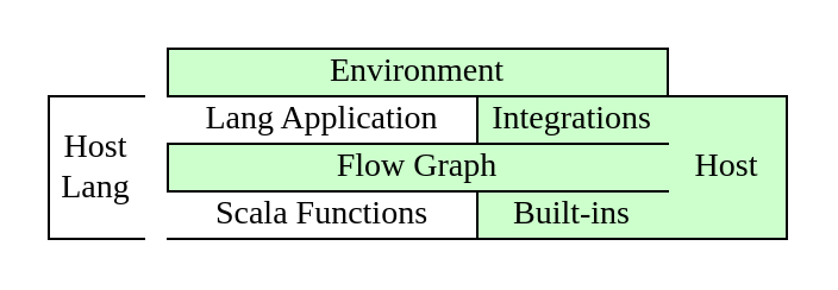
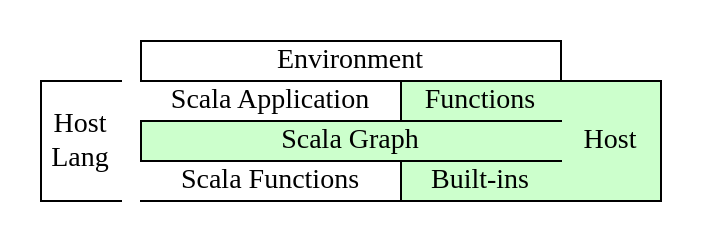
  <mxCell id="0" />
  <mxCell id="1" parent="0" />
  <mxCell id="2" value="Host Lang" style="shape=partialRectangle;whiteSpace=wrap;html=1;bottom=1;right=0;left=1;top=1;routingCenterX=-0.5;rounded=1;glass=0;sketch=0;strokeColor=#000000;fontFamily=Linux Libertine O;fontSize=14;direction=east;shadow=0;" parent="1" vertex="1"><mxGeometry x="20" y="40" width="40" height="60" as="geometry" /></mxCell>
- <mxCell id="3" value="Flow Graph" style="shape=partialRectangle;whiteSpace=wrap;html=1;bottom=1;right=0;left=1;top=1;routingCenterX=-0.5;rounded=1;glass=0;sketch=0;strokeColor=#000000;fontFamily=Linux Libertine O;fontSize=14;direction=east;shadow=0;fillColor=#CCFFCC;" parent="1" vertex="1"><mxGeometry x="70" y="60" width="210" height="20" as="geometry" /></mxCell>
- <mxCell id="4" value="&lt;span style=&quot;font-size: 14px;&quot;&gt;Lang Application&lt;/span&gt;" style="shape=partialRectangle;whiteSpace=wrap;html=1;bottom=1;right=1;left=1;top=0;routingCenterX=-0.5;rounded=1;glass=0;sketch=0;strokeColor=#000000;fontFamily=Linux Libertine O;fontSize=14;direction=north;shadow=0;" parent="1" vertex="1"><mxGeometry x="70" y="40" width="130" height="20" as="geometry" /></mxCell>
+ <mxCell id="3" value="Scala Graph" style="shape=partialRectangle;whiteSpace=wrap;html=1;bottom=1;right=0;left=1;top=1;routingCenterX=-0.5;rounded=1;glass=0;sketch=0;strokeColor=#000000;fontFamily=Linux Libertine O;fontSize=14;direction=east;shadow=0;fillColor=#CCFFCC;" parent="1" vertex="1"><mxGeometry x="70" y="60" width="210" height="20" as="geometry" /></mxCell>
+ <mxCell id="4" value="&lt;span style=&quot;font-size: 14px;&quot;&gt;Scala Application&lt;/span&gt;" style="shape=partialRectangle;whiteSpace=wrap;html=1;bottom=1;right=1;left=1;top=0;routingCenterX=-0.5;rounded=1;glass=0;sketch=0;strokeColor=#000000;fontFamily=Linux Libertine O;fontSize=14;direction=north;shadow=0;" parent="1" vertex="1"><mxGeometry x="70" y="40" width="130" height="20" as="geometry" /></mxCell>
  <mxCell id="5" value="&lt;span style=&quot;font-size: 14px;&quot;&gt;Scala Functions&lt;/span&gt;" style="shape=partialRectangle;whiteSpace=wrap;html=1;bottom=1;right=1;left=1;top=0;routingCenterX=-0.5;rounded=1;glass=0;sketch=0;strokeColor=#000000;fontFamily=Linux Libertine O;fontSize=14;direction=north;" parent="1" vertex="1"><mxGeometry x="70" y="80" width="130" height="20" as="geometry" /></mxCell>
- <mxCell id="6" value="Environment" style="rounded=0;whiteSpace=wrap;html=1;shadow=0;glass=0;sketch=0;strokeColor=#000000;fontFamily=Linux Libertine O;fontSize=14;align=center;labelBackgroundColor=none;fillColor=#ccffcc;" parent="1" vertex="1"><mxGeometry x="70" y="20" width="210" height="20" as="geometry" /></mxCell>
+ <mxCell id="6" value="Environment" style="rounded=0;whiteSpace=wrap;html=1;shadow=0;glass=0;sketch=0;strokeColor=#000000;fontFamily=Linux Libertine O;fontSize=14;align=center;labelBackgroundColor=none;" parent="1" vertex="1"><mxGeometry x="70" y="20" width="210" height="20" as="geometry" /></mxCell>
  <mxCell id="7" value="Host" style="shape=partialRectangle;whiteSpace=wrap;html=1;bottom=1;right=1;left=0;top=1;routingCenterX=-0.5;rounded=1;glass=0;sketch=0;strokeColor=#000000;fontFamily=Linux Libertine O;fontSize=14;direction=east;shadow=0;flipV=1;flipH=0;fillColor=#CCFFCC;" parent="1" vertex="1"><mxGeometry x="280" y="40" width="50" height="60" as="geometry" /></mxCell>
- <mxCell id="8" value="&lt;span style=&quot;font-size: 14px;&quot;&gt;Integrations&lt;/span&gt;" style="shape=partialRectangle;whiteSpace=wrap;html=1;bottom=1;right=0;left=1;top=1;routingCenterX=-0.5;rounded=1;glass=0;sketch=0;strokeColor=#000000;fontFamily=Linux Libertine O;fontSize=14;direction=east;shadow=0;fillColor=#CCFFCC;" parent="1" vertex="1"><mxGeometry x="200" y="40" width="80" height="20" as="geometry" /></mxCell>
+ <mxCell id="8" value="&lt;span style=&quot;font-size: 14px;&quot;&gt;Functions&lt;/span&gt;" style="shape=partialRectangle;whiteSpace=wrap;html=1;bottom=1;right=0;left=1;top=1;routingCenterX=-0.5;rounded=1;glass=0;sketch=0;strokeColor=#000000;fontFamily=Linux Libertine O;fontSize=14;direction=east;shadow=0;fillColor=#CCFFCC;" parent="1" vertex="1"><mxGeometry x="200" y="40" width="80" height="20" as="geometry" /></mxCell>
  <mxCell id="9" value="Built-ins" style="shape=partialRectangle;whiteSpace=wrap;html=1;bottom=1;right=0;left=1;top=1;routingCenterX=-0.5;rounded=1;glass=0;sketch=0;strokeColor=#000000;fontFamily=Linux Libertine O;fontSize=14;direction=east;shadow=0;fillColor=#CCFFCC;" parent="1" vertex="1"><mxGeometry x="200" y="80" width="80" height="20" as="geometry" /></mxCell>
